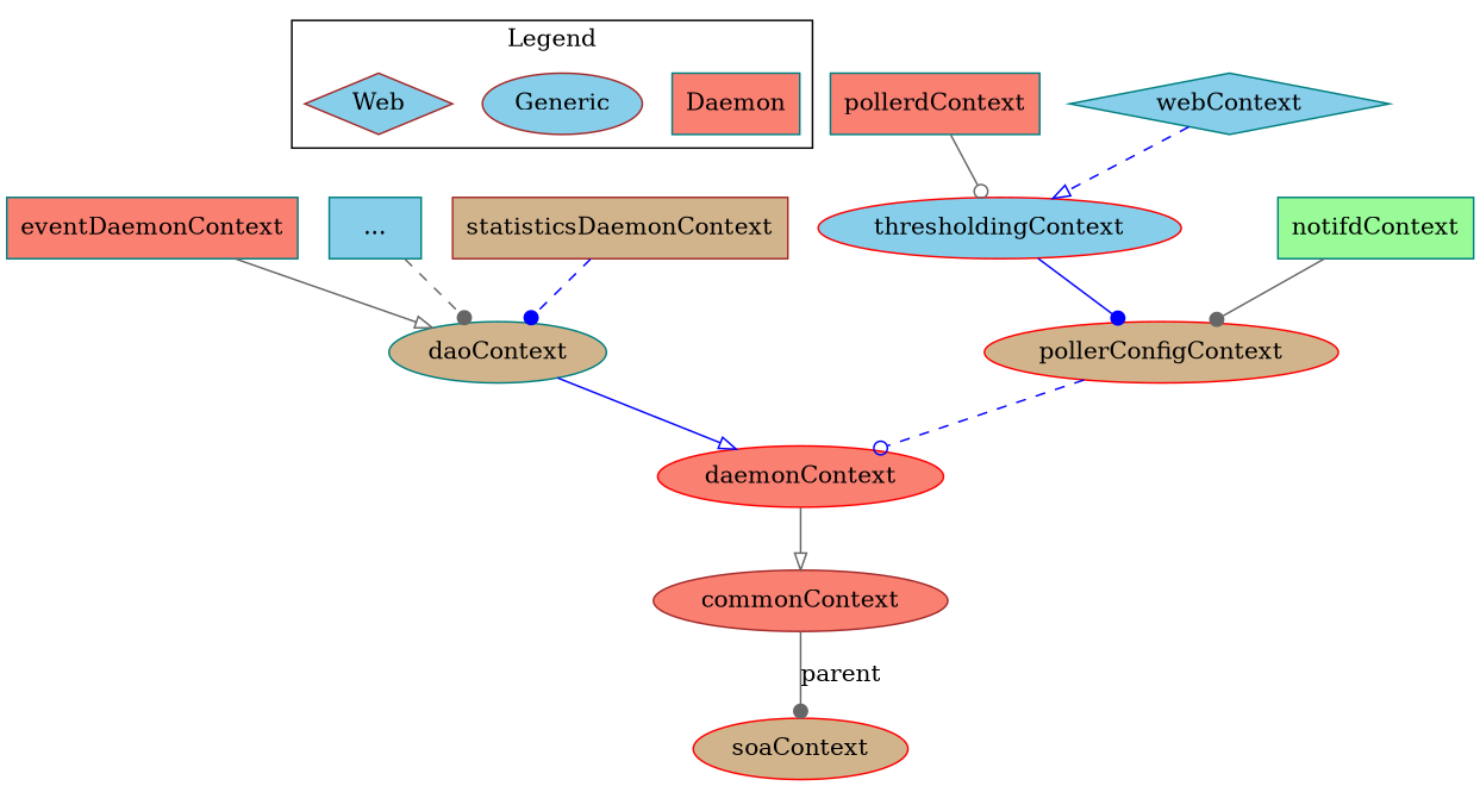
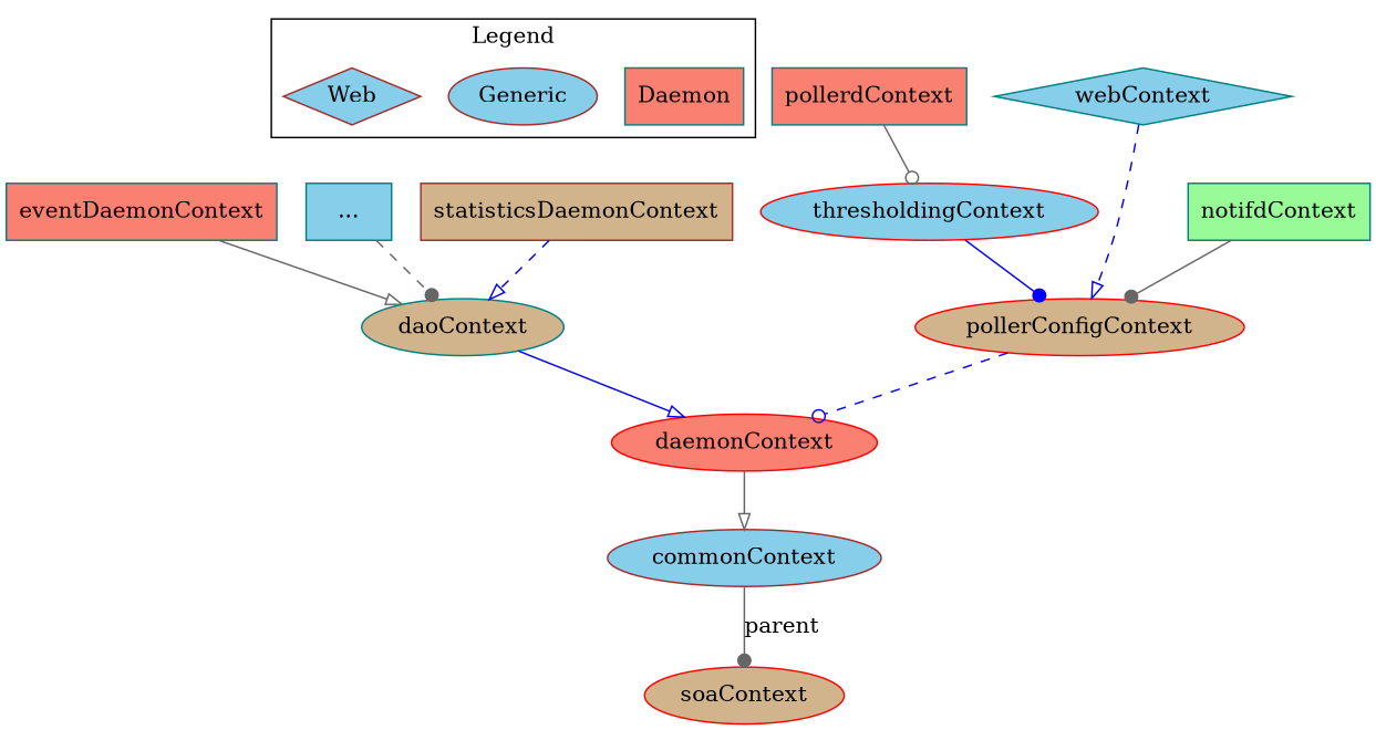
  digraph {
    node [color=teal fillcolor=salmon style=filled]
    edge [arrowhead=onormal color=gray40 style=solid]
    n1 [label=Daemon shape=box]
    n2 [color=brown fillcolor=skyblue label=Generic]
    n3 [color=brown fillcolor=skyblue label=Web shape=diamond]
-   commonContext [color=brown]
+   commonContext [color=brown fillcolor=skyblue]
    soaContext [color=red fillcolor=tan]
    daemonContext [color=red]
    daoContext [fillcolor=tan]
    eventDaemonContext [shape=box]
    n9 [fillcolor=skyblue label="..." shape=box]
    pollerConfigContext [color=red fillcolor=tan]
    thresholdingContext [color=red fillcolor=skyblue]
    notifdContext [fillcolor=palegreen shape=box]
    pollerdContext [shape=box]
    statisticsDaemonContext [color=brown fillcolor=tan shape=box]
    webContext [fillcolor=skyblue shape=diamond]
    subgraph cluster_1 {
      label=Legend
      n1
      n2
      n3
    }
    commonContext -> soaContext [arrowhead=dot label=parent]
    daemonContext -> commonContext
    daoContext -> daemonContext [color=blue]
    eventDaemonContext -> daoContext
    n9 -> daoContext [arrowhead=dot style=dashed]
    pollerConfigContext -> daemonContext [arrowhead=odot color=blue style=dashed]
    thresholdingContext -> pollerConfigContext [arrowhead=dot color=blue]
    notifdContext -> pollerConfigContext [arrowhead=dot]
    pollerdContext -> thresholdingContext [arrowhead=odot]
-   statisticsDaemonContext -> daoContext [arrowhead=dot color=blue style=dashed]
-   webContext -> thresholdingContext [color=blue style=dashed]
+   statisticsDaemonContext -> daoContext [color=blue style=dashed]
+   webContext -> pollerConfigContext [color=blue style=dashed]
  }
